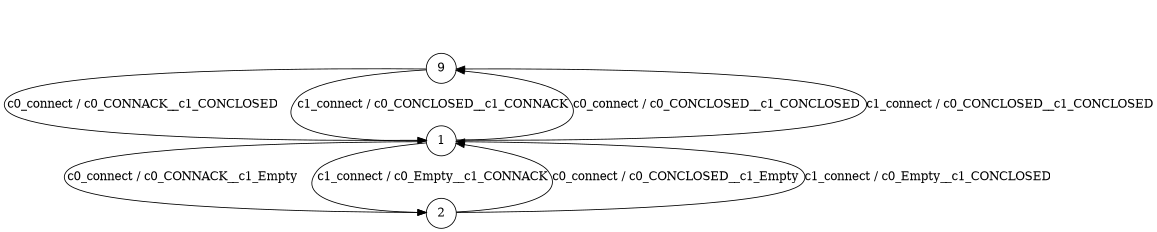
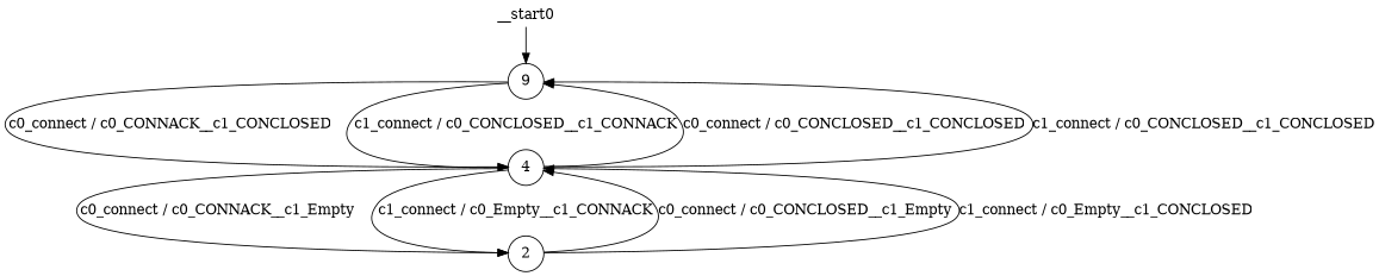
  digraph {
    node [shape=circle]
    n1 [label=9]
-   n2 [label=1]
+   n2 [label=4]
    n3 [label=2]
+   __start0 [height=0 shape=none width=0]
    n1 -> n2 [label="c0_connect / c0_CONNACK__c1_CONCLOSED"]
    n1 -> n2 [label="c1_connect / c0_CONCLOSED__c1_CONNACK"]
    n2 -> n1 [label="c0_connect / c0_CONCLOSED__c1_CONCLOSED"]
    n2 -> n1 [label="c1_connect / c0_CONCLOSED__c1_CONCLOSED"]
    n2 -> n3 [label="c0_connect / c0_CONNACK__c1_Empty"]
    n2 -> n3 [label="c1_connect / c0_Empty__c1_CONNACK"]
    n3 -> n2 [label="c0_connect / c0_CONCLOSED__c1_Empty"]
    n3 -> n2 [label="c1_connect / c0_Empty__c1_CONCLOSED"]
+   __start0 -> n1
  }
